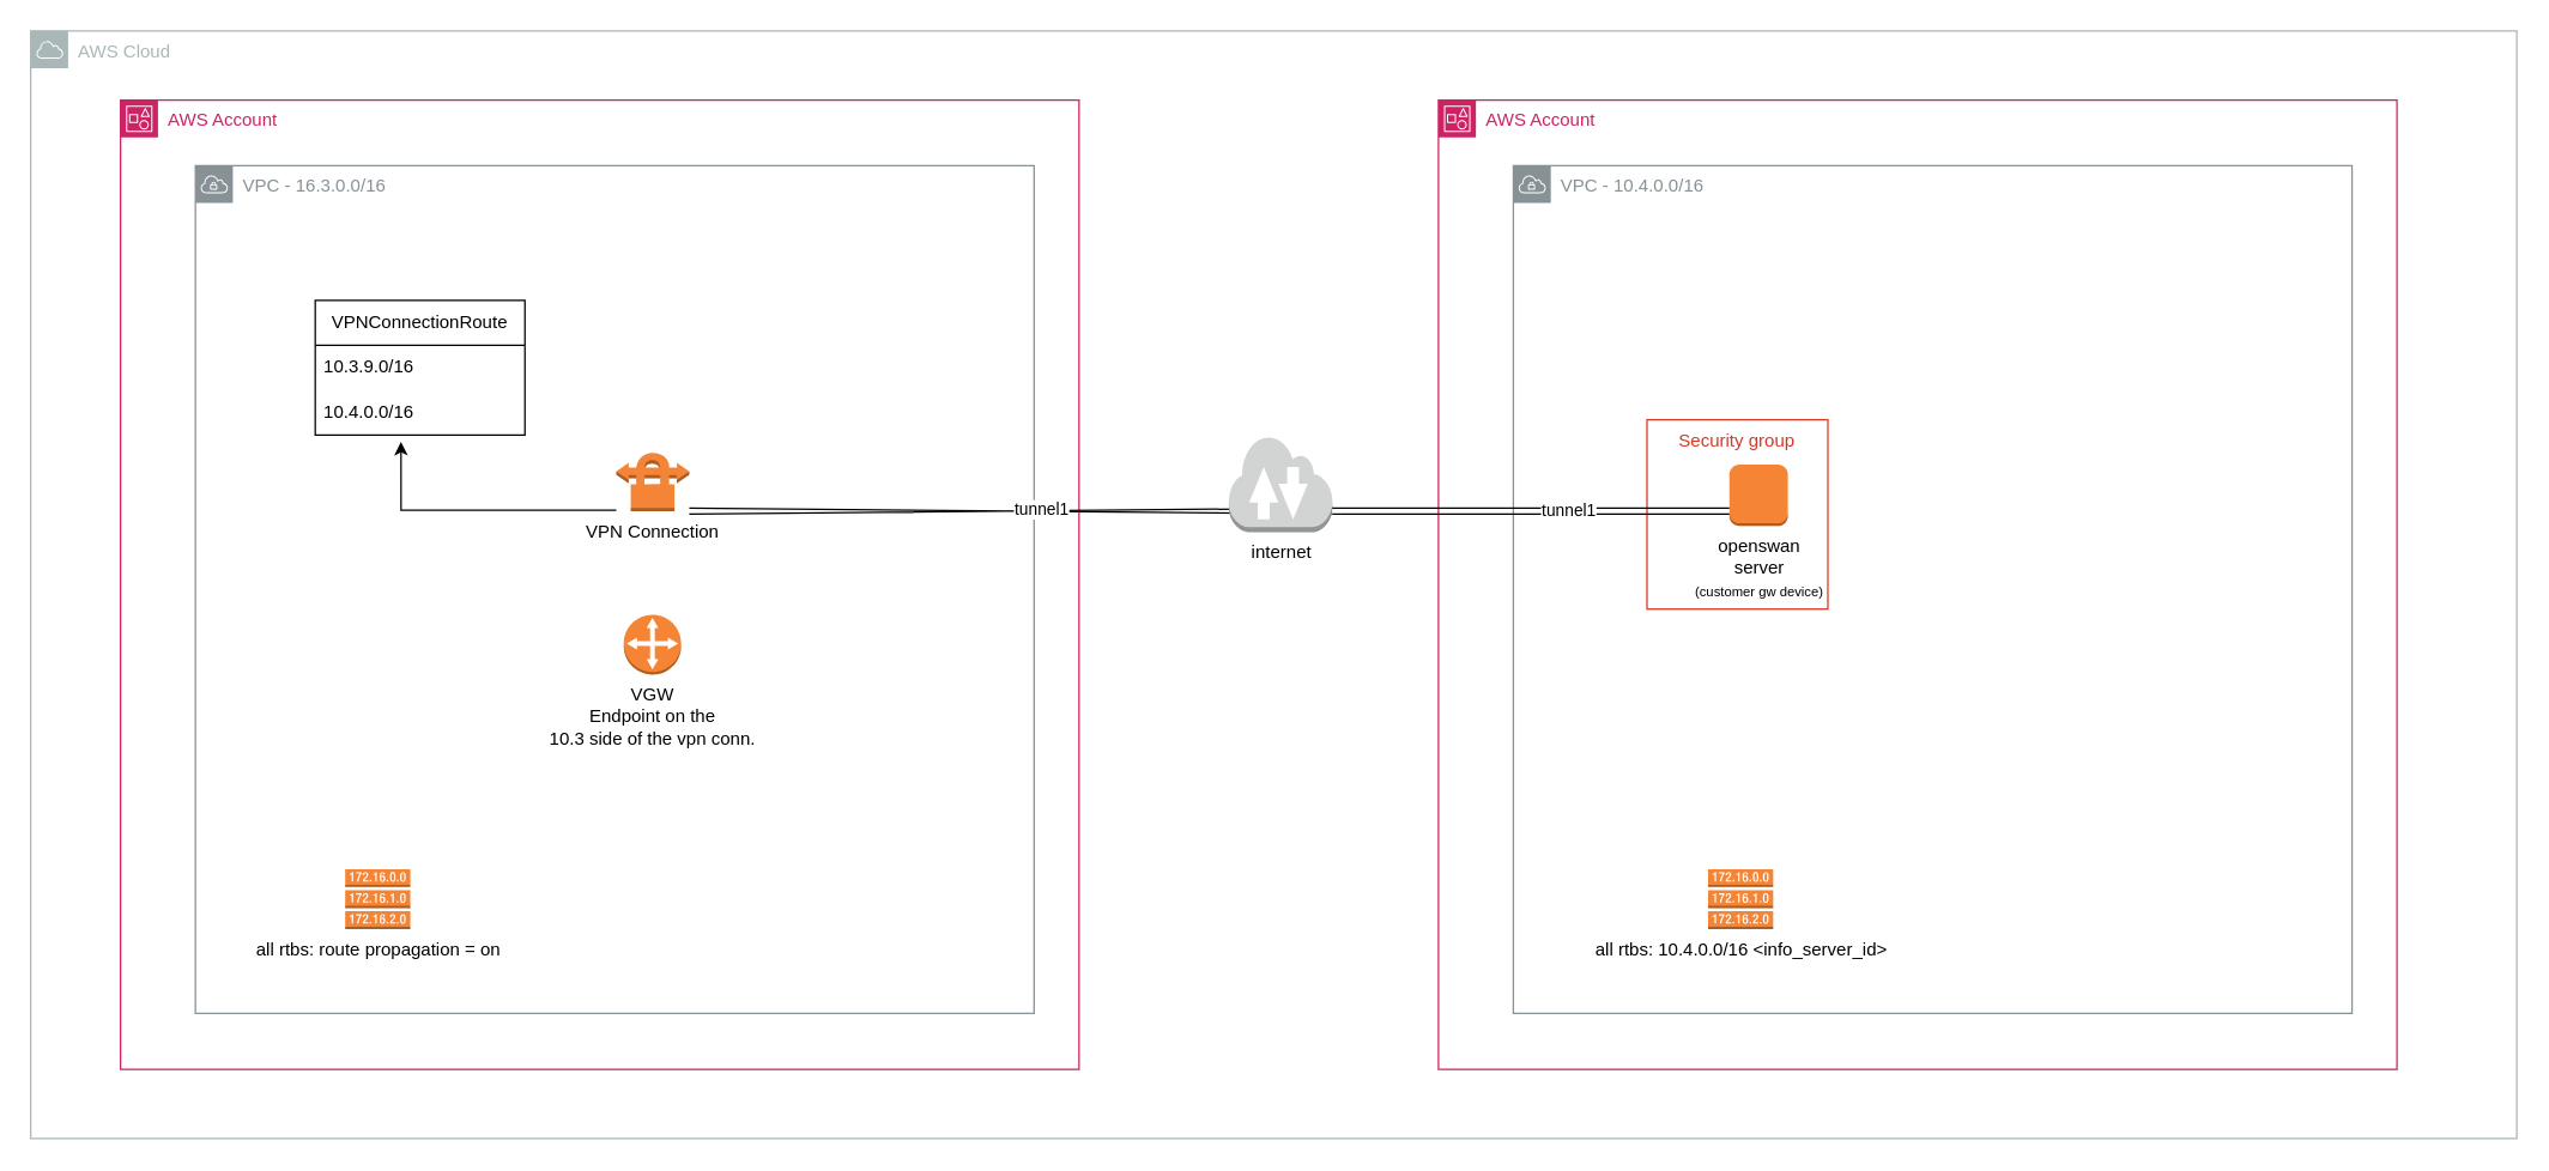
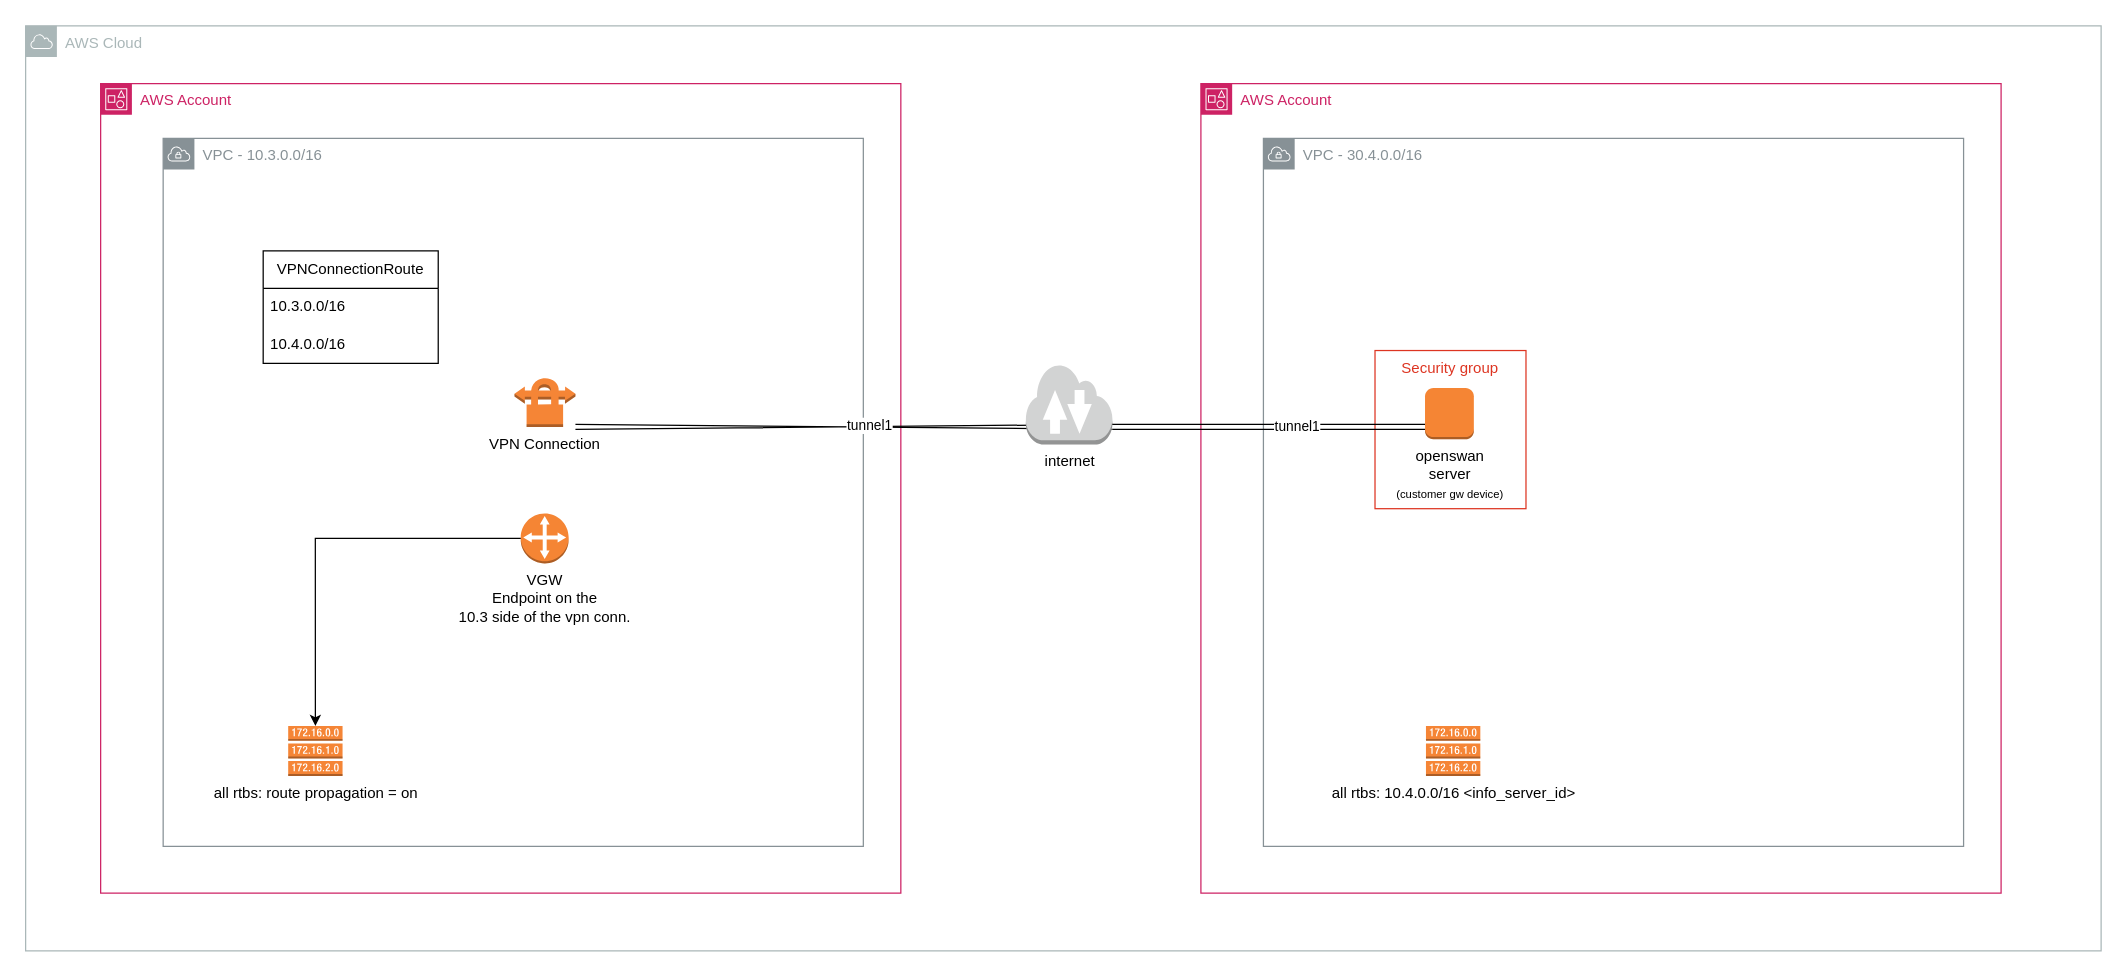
  <mxCell id="0" />
  <mxCell id="1" value="background" parent="0" />
  <mxCell id="2" value="" style="group;movable=1;resizable=1;rotatable=1;deletable=1;editable=1;locked=0;connectable=1;" parent="1" vertex="1" connectable="0"><mxGeometry x="20" y="20" width="1660" height="740" as="geometry" /></mxCell>
  <mxCell id="3" value="AWS Cloud" style="sketch=0;outlineConnect=0;gradientColor=none;html=1;whiteSpace=wrap;fontSize=12;fontStyle=0;shape=mxgraph.aws4.group;grIcon=mxgraph.aws4.group_aws_cloud;strokeColor=#AAB7B8;fillColor=none;verticalAlign=top;align=left;spacingLeft=30;fontColor=#AAB7B8;dashed=0;movable=1;resizable=1;rotatable=1;deletable=1;editable=1;locked=0;connectable=1;" parent="2" vertex="1"><mxGeometry width="1660" height="740" as="geometry" /></mxCell>
  <mxCell id="4" value="AWS Account" style="points=[[0,0],[0.25,0],[0.5,0],[0.75,0],[1,0],[1,0.25],[1,0.5],[1,0.75],[1,1],[0.75,1],[0.5,1],[0.25,1],[0,1],[0,0.75],[0,0.5],[0,0.25]];outlineConnect=0;gradientColor=none;html=1;whiteSpace=wrap;fontSize=12;fontStyle=0;container=1;pointerEvents=0;collapsible=0;recursiveResize=0;shape=mxgraph.aws4.group;grIcon=mxgraph.aws4.group_account;strokeColor=#CD2264;fillColor=none;verticalAlign=top;align=left;spacingLeft=30;fontColor=#CD2264;dashed=0;" parent="2" vertex="1"><mxGeometry x="60.0" y="46.25" width="640.0" height="647.5" as="geometry" /></mxCell>
- <mxCell id="5" value="VPC - 16.3.0.0/16" style="sketch=0;outlineConnect=0;gradientColor=none;html=1;whiteSpace=wrap;fontSize=12;fontStyle=0;shape=mxgraph.aws4.group;grIcon=mxgraph.aws4.group_vpc;strokeColor=#879196;fillColor=none;verticalAlign=top;align=left;spacingLeft=30;fontColor=#879196;dashed=0;movable=1;resizable=1;rotatable=1;deletable=1;editable=1;locked=0;connectable=1;" parent="4" vertex="1"><mxGeometry x="50" y="43.75" width="560" height="566.25" as="geometry" /></mxCell>
+ <mxCell id="5" value="VPC - 10.3.0.0/16" style="sketch=0;outlineConnect=0;gradientColor=none;html=1;whiteSpace=wrap;fontSize=12;fontStyle=0;shape=mxgraph.aws4.group;grIcon=mxgraph.aws4.group_vpc;strokeColor=#879196;fillColor=none;verticalAlign=top;align=left;spacingLeft=30;fontColor=#879196;dashed=0;movable=1;resizable=1;rotatable=1;deletable=1;editable=1;locked=0;connectable=1;" parent="4" vertex="1"><mxGeometry x="50" y="43.75" width="560" height="566.25" as="geometry" /></mxCell>
  <mxCell id="6" value="VPN Connection" style="outlineConnect=0;dashed=0;verticalLabelPosition=bottom;verticalAlign=top;align=center;html=1;shape=mxgraph.aws3.vpn_connection;fillColor=#F58536;gradientColor=none;" parent="4" vertex="1"><mxGeometry x="331" y="234.75" width="48.75" height="40" as="geometry" /></mxCell>
  <mxCell id="7" value="all rtbs: route propagation = on" style="outlineConnect=0;dashed=0;verticalLabelPosition=bottom;verticalAlign=top;align=center;html=1;shape=mxgraph.aws3.route_table;fillColor=#F58536;gradientColor=none;" parent="4" vertex="1"><mxGeometry x="150" y="513.75" width="43.48" height="40" as="geometry" /></mxCell>
  <mxCell id="8" value="VPNConnectionRoute" style="swimlane;fontStyle=0;childLayout=stackLayout;horizontal=1;startSize=30;horizontalStack=0;resizeParent=1;resizeParentMax=0;resizeLast=0;collapsible=1;marginBottom=0;whiteSpace=wrap;html=1;" parent="4" vertex="1"><mxGeometry x="130" y="133.75" width="140" height="90" as="geometry" /></mxCell>
- <mxCell id="9" value="10.3.9.0/16" style="text;strokeColor=none;fillColor=none;align=left;verticalAlign=middle;spacingLeft=4;spacingRight=4;overflow=hidden;points=[[0,0.5],[1,0.5]];portConstraint=eastwest;rotatable=0;whiteSpace=wrap;html=1;" parent="8" vertex="1"><mxGeometry y="30" width="140" height="30" as="geometry" /></mxCell>
+ <mxCell id="9" value="10.3.0.0/16" style="text;strokeColor=none;fillColor=none;align=left;verticalAlign=middle;spacingLeft=4;spacingRight=4;overflow=hidden;points=[[0,0.5],[1,0.5]];portConstraint=eastwest;rotatable=0;whiteSpace=wrap;html=1;" parent="8" vertex="1"><mxGeometry y="30" width="140" height="30" as="geometry" /></mxCell>
  <mxCell id="10" value="10.4.0.0/16" style="text;strokeColor=none;fillColor=none;align=left;verticalAlign=middle;spacingLeft=4;spacingRight=4;overflow=hidden;points=[[0,0.5],[1,0.5]];portConstraint=eastwest;rotatable=0;whiteSpace=wrap;html=1;" parent="8" vertex="1"><mxGeometry y="60" width="140" height="30" as="geometry" /></mxCell>
- <mxCell id="11" style="edgeStyle=orthogonalEdgeStyle;rounded=0;orthogonalLoop=1;jettySize=auto;html=1;entryX=0.409;entryY=1.153;entryDx=0;entryDy=0;entryPerimeter=0;" parent="4" source="6" target="10" edge="1"><mxGeometry relative="1" as="geometry"><Array as="points"><mxPoint x="187" y="274" /></Array></mxGeometry></mxCell>
  <mxCell id="12" value="AWS Account" style="points=[[0,0],[0.25,0],[0.5,0],[0.75,0],[1,0],[1,0.25],[1,0.5],[1,0.75],[1,1],[0.75,1],[0.5,1],[0.25,1],[0,1],[0,0.75],[0,0.5],[0,0.25]];outlineConnect=0;gradientColor=none;html=1;whiteSpace=wrap;fontSize=12;fontStyle=0;container=1;pointerEvents=0;collapsible=0;recursiveResize=0;shape=mxgraph.aws4.group;grIcon=mxgraph.aws4.group_account;strokeColor=#CD2264;fillColor=none;verticalAlign=top;align=left;spacingLeft=30;fontColor=#CD2264;dashed=0;" parent="2" vertex="1"><mxGeometry x="940.0" y="46.25" width="640.0" height="647.5" as="geometry" /></mxCell>
- <mxCell id="13" value="VPC - 10.4.0.0/16" style="sketch=0;outlineConnect=0;gradientColor=none;html=1;whiteSpace=wrap;fontSize=12;fontStyle=0;shape=mxgraph.aws4.group;grIcon=mxgraph.aws4.group_vpc;strokeColor=#879196;fillColor=none;verticalAlign=top;align=left;spacingLeft=30;fontColor=#879196;dashed=0;movable=1;resizable=1;rotatable=1;deletable=1;editable=1;locked=0;connectable=1;" parent="12" vertex="1"><mxGeometry x="50" y="43.75" width="560" height="566.25" as="geometry" /></mxCell>
+ <mxCell id="13" value="VPC - 30.4.0.0/16" style="sketch=0;outlineConnect=0;gradientColor=none;html=1;whiteSpace=wrap;fontSize=12;fontStyle=0;shape=mxgraph.aws4.group;grIcon=mxgraph.aws4.group_vpc;strokeColor=#879196;fillColor=none;verticalAlign=top;align=left;spacingLeft=30;fontColor=#879196;dashed=0;movable=1;resizable=1;rotatable=1;deletable=1;editable=1;locked=0;connectable=1;" parent="12" vertex="1"><mxGeometry x="50" y="43.75" width="560" height="566.25" as="geometry" /></mxCell>
  <mxCell id="14" value="Security group" style="fillColor=none;strokeColor=#DD3522;verticalAlign=top;fontStyle=0;fontColor=#DD3522;whiteSpace=wrap;html=1;" parent="12" vertex="1"><mxGeometry x="139.25" y="213.5" width="120.75" height="126.5" as="geometry" /></mxCell>
- <mxCell id="15" value="openswan&lt;br&gt;server&lt;br&gt;&lt;font style=&quot;font-size: 9px;&quot;&gt;(customer gw device)&lt;/font&gt;" style="outlineConnect=0;dashed=0;verticalLabelPosition=bottom;verticalAlign=top;align=center;html=1;shape=mxgraph.aws3.instance;fillColor=#F58534;gradientColor=none;" parent="12" vertex="1"><mxGeometry x="194.25" y="243.5" width="39.05" height="41" as="geometry" /></mxCell>
+ <mxCell id="15" value="openswan&lt;br&gt;server&lt;br&gt;&lt;font style=&quot;font-size: 9px;&quot;&gt;(customer gw device)&lt;/font&gt;" style="outlineConnect=0;dashed=0;verticalLabelPosition=bottom;verticalAlign=top;align=center;html=1;shape=mxgraph.aws3.instance;fillColor=#F58534;gradientColor=none;" parent="12" vertex="1"><mxGeometry x="179.25" y="243.5" width="39.05" height="41" as="geometry" /></mxCell>
  <mxCell id="16" value="all rtbs: 10.4.0.0/16 &amp;lt;info_server_id&amp;gt;" style="outlineConnect=0;dashed=0;verticalLabelPosition=bottom;verticalAlign=top;align=center;html=1;shape=mxgraph.aws3.route_table;fillColor=#F58536;gradientColor=none;" parent="12" vertex="1"><mxGeometry x="180.0" y="513.75" width="43.48" height="40" as="geometry" /></mxCell>
  <mxCell id="17" style="edgeStyle=orthogonalEdgeStyle;rounded=0;orthogonalLoop=1;jettySize=auto;html=1;shape=link;" parent="2" source="6" target="19" edge="1"><mxGeometry relative="1" as="geometry"><Array as="points"><mxPoint x="889.25" y="320.75" /><mxPoint x="889.25" y="320.75" /></Array></mxGeometry></mxCell>
  <mxCell id="18" value="tunnel1" style="edgeLabel;html=1;align=center;verticalAlign=middle;resizable=0;points=[];" parent="17" vertex="1" connectable="0"><mxGeometry x="0.05" y="-2" relative="1" as="geometry"><mxPoint x="-12" y="-3" as="offset" /></mxGeometry></mxCell>
  <mxCell id="19" value="internet" style="outlineConnect=0;dashed=0;verticalLabelPosition=bottom;verticalAlign=top;align=center;html=1;shape=mxgraph.aws3.internet_2;fillColor=#D2D3D3;gradientColor=none;" parent="2" vertex="1"><mxGeometry x="800" y="270" width="69.19" height="65" as="geometry" /></mxCell>
  <mxCell id="20" style="edgeStyle=orthogonalEdgeStyle;rounded=0;orthogonalLoop=1;jettySize=auto;html=1;shape=link;" parent="2" source="19" target="15" edge="1"><mxGeometry relative="1" as="geometry"><Array as="points"><mxPoint x="1079.25" y="320.75" /><mxPoint x="1079.25" y="320.75" /></Array></mxGeometry></mxCell>
  <mxCell id="21" value="tunnel1" style="edgeLabel;html=1;align=center;verticalAlign=middle;resizable=0;points=[];" parent="20" vertex="1" connectable="0"><mxGeometry x="0.376" y="-3" relative="1" as="geometry"><mxPoint x="-25" y="-3" as="offset" /></mxGeometry></mxCell>
  <mxCell id="22" value="VGW&lt;br&gt;Endpoint on the&lt;br&gt;10.3 side of the vpn conn." style="outlineConnect=0;dashed=0;verticalLabelPosition=bottom;verticalAlign=top;align=center;html=1;shape=mxgraph.aws3.customer_gateway;fillColor=#F58534;gradientColor=none;" parent="2" vertex="1"><mxGeometry x="396" y="390" width="38.33" height="40" as="geometry" /></mxCell>
+ <mxCell id="23" style="edgeStyle=orthogonalEdgeStyle;rounded=0;orthogonalLoop=1;jettySize=auto;html=1;entryX=0.5;entryY=0;entryDx=0;entryDy=0;entryPerimeter=0;" parent="2" source="22" target="7" edge="1"><mxGeometry relative="1" as="geometry" /></mxCell>
  <mxCell id="24" value="title" parent="0" />
